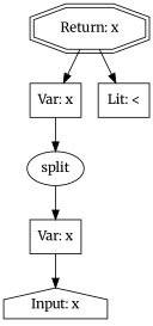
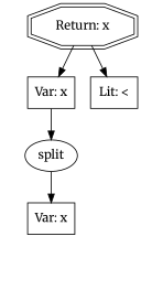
  digraph {
    fontname=Merriweather
    node [fontname=Merriweather shape=box]
    edge [fontname=Merriweather]
    n1 [label="Return: x" shape=doubleoctagon]
    n2 [label="Var: x"]
    n3 [label="Lit: <"]
    n4 [label=split shape=ellipse]
    n5 [label="Var: x"]
-   n6 [label="Input: x" shape=house]
    n1 -> n2
    n1 -> n3
    n2 -> n4
    n4 -> n5
-   n5 -> n6
  }
